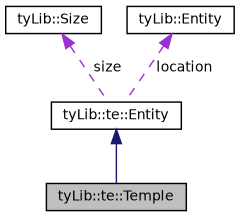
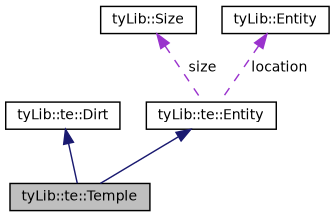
  digraph {
    fontname="DejaVu Sans"
    node [color=black fillcolor=white fontname="DejaVu Sans" fontsize=10 shape=record style=filled]
    edge [color=midnightblue dir=back fontname="DejaVu Sans" fontsize=10 labelfontname=Helvetica labelfontsize=10 style=solid]
    n1 [fillcolor=grey75 fontcolor=black height=0.2 label="tyLib::te::Temple" width=0.4]
+   n2 [height=0.2 label="tyLib::te::Dirt" width=0.4]
    n3 [height=0.2 label="tyLib::te::Entity" width=0.4]
    n4 [height=0.2 label="tyLib::Size" width=0.4]
    n5 [height=0.2 label="tyLib::Entity" width=0.4]
+   n2 -> n1
    n3 -> n1
    n4 -> n3 [color=darkorchid3 label=" size" style=dashed]
    n5 -> n3 [color=darkorchid3 label=" location" style=dashed]
  }
